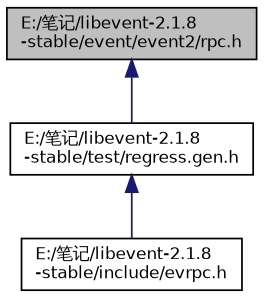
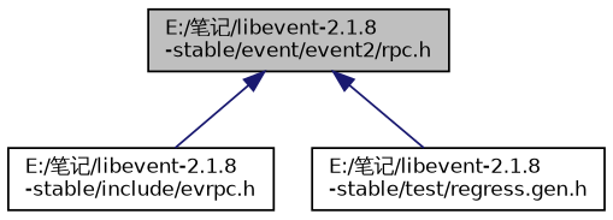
  digraph {
    node [color=black fillcolor=white fontname=Helvetica fontsize=10 shape=record style=filled]
    edge [color=midnightblue dir=back fontname=Helvetica fontsize=10 labelfontname=Helvetica labelfontsize=10 style=solid]
    n1 [fillcolor=grey75 fontcolor=black height=0.2 label="E:/笔记/libevent-2.1.8\l-stable/event/event2/rpc.h" width=0.4]
    n2 [height=0.2 label="E:/笔记/libevent-2.1.8\l-stable/include/evrpc.h" width=0.4]
    n3 [height=0.2 label="E:/笔记/libevent-2.1.8\l-stable/test/regress.gen.h" width=0.4]
-   n3 -> n2
+   n1 -> n2
    n1 -> n3
  }
